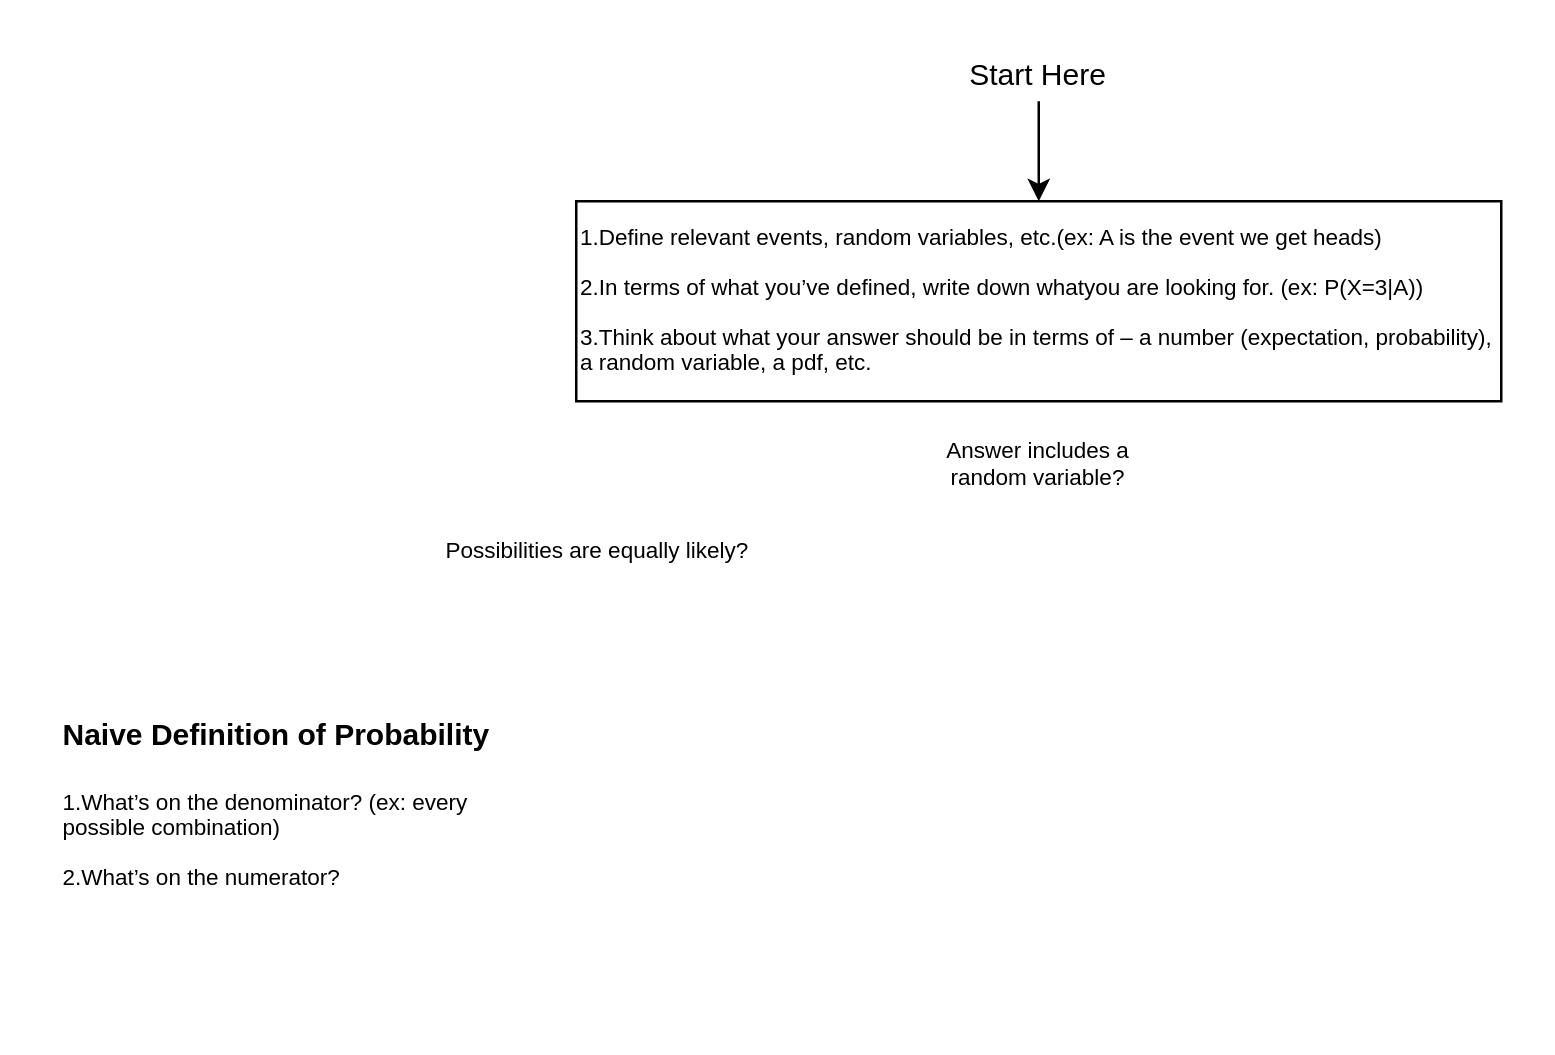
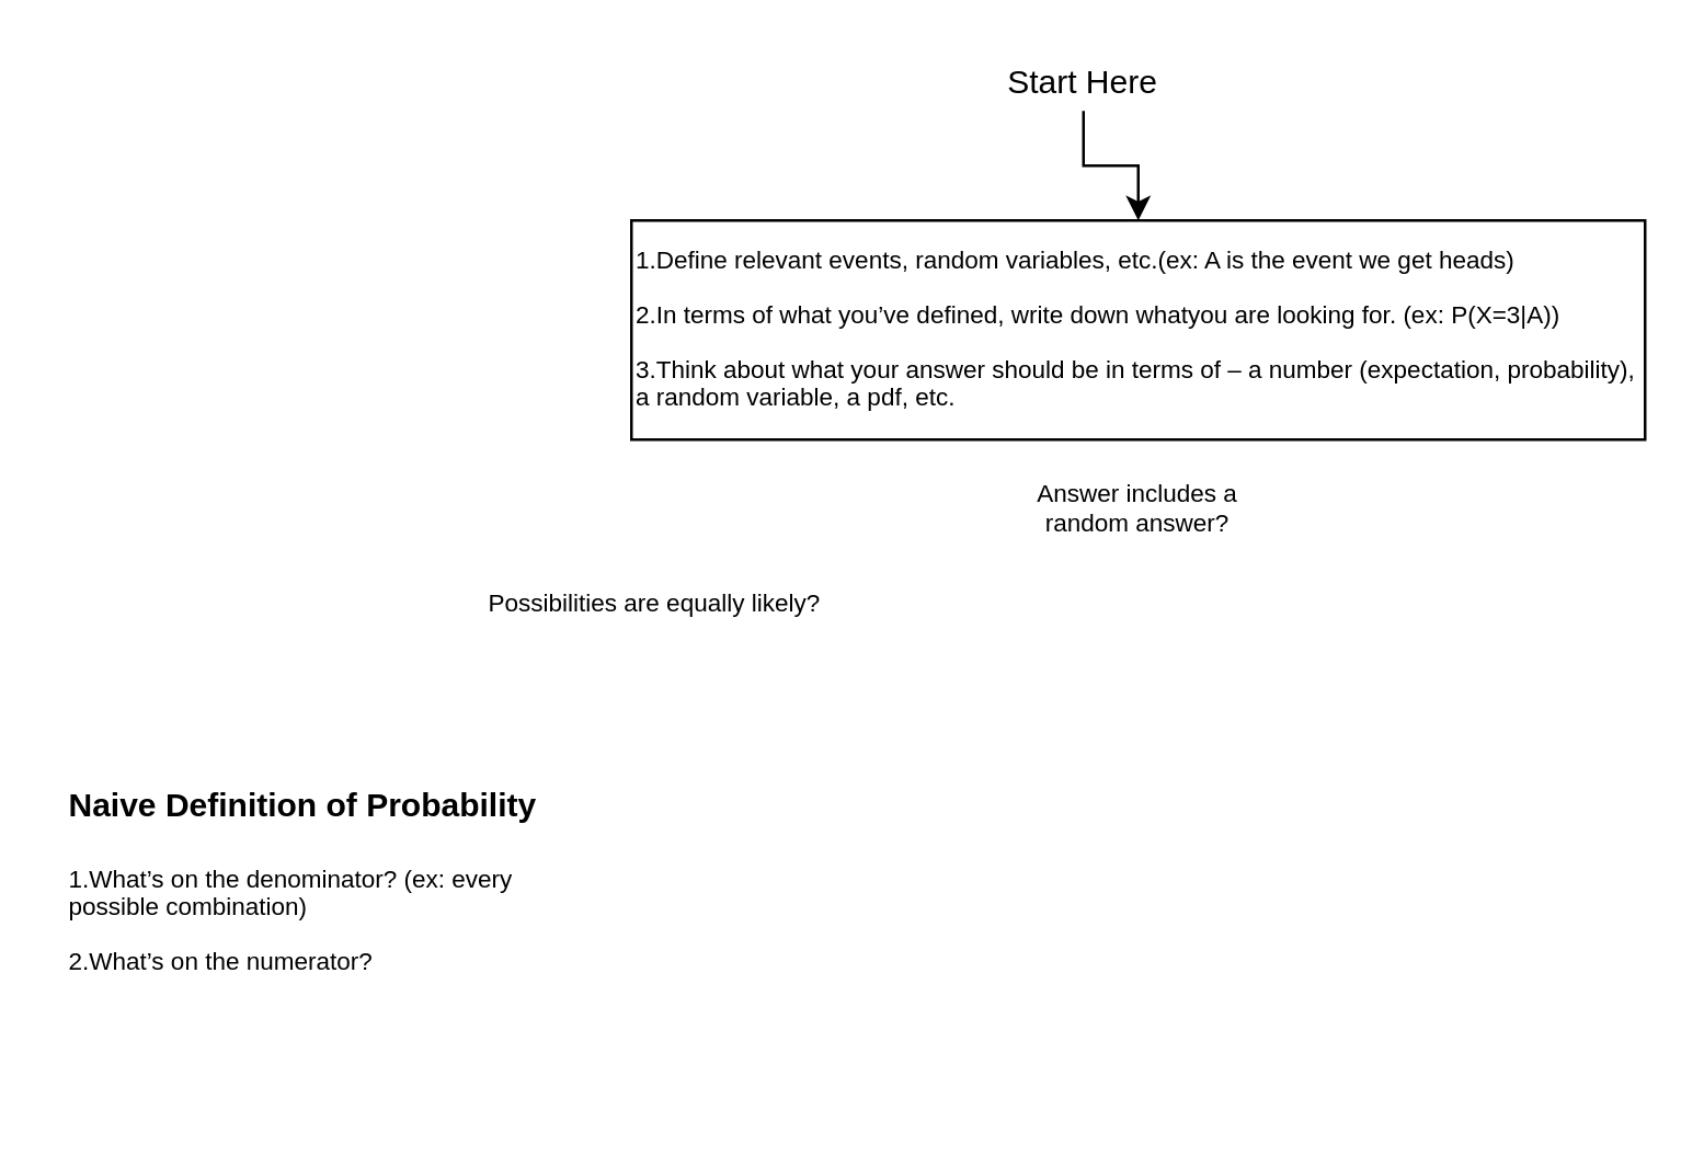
  <mxCell id="0" />
  <mxCell id="1" parent="0" />
  <mxCell id="2" value="&lt;p style=&quot;font-size: 9px&quot;&gt;1.Define relevant events, random variables, etc.(ex: A is the event we get heads)&lt;/p&gt;&lt;p style=&quot;font-size: 9px&quot;&gt;2.In terms of what you’ve defined, write down whatyou are looking for. (ex: P(X=3|A))&lt;/p&gt;&lt;p style=&quot;font-size: 9px&quot;&gt;3.Think about what your answer should be in terms of – a number (expectation, probability), a random variable, a pdf, etc.&lt;/p&gt;" style="rounded=0;whiteSpace=wrap;html=1;fontSize=9;align=left;verticalAlign=middle;" vertex="1" parent="1"><mxGeometry x="230" y="80" width="370" height="80" as="geometry" /></mxCell>
  <mxCell id="3" value="" style="edgeStyle=orthogonalEdgeStyle;rounded=0;orthogonalLoop=1;jettySize=auto;html=1;fontSize=9;" edge="1" parent="1" source="4" target="2"><mxGeometry relative="1" as="geometry" /></mxCell>
- <mxCell id="4" value="Start Here" style="text;html=1;strokeColor=none;fillColor=none;align=center;verticalAlign=middle;whiteSpace=wrap;rounded=0;" vertex="1" parent="1"><mxGeometry x="375" y="20" width="80" height="20" as="geometry" /></mxCell>
- <mxCell id="5" value="Answer includes a random variable?" style="text;html=1;strokeColor=none;fillColor=none;align=center;verticalAlign=middle;whiteSpace=wrap;rounded=0;fontSize=9;" vertex="1" parent="1"><mxGeometry x="370" y="170" width="90" height="30" as="geometry" /></mxCell>
+ <mxCell id="4" value="Start Here" style="text;html=1;strokeColor=none;fillColor=none;align=center;verticalAlign=middle;whiteSpace=wrap;rounded=0;" vertex="1" parent="1"><mxGeometry x="355" y="20" width="80" height="20" as="geometry" /></mxCell>
+ <mxCell id="5" value="Answer includes a random answer?" style="text;html=1;strokeColor=none;fillColor=none;align=center;verticalAlign=middle;whiteSpace=wrap;rounded=0;fontSize=9;" vertex="1" parent="1"><mxGeometry x="370" y="170" width="90" height="30" as="geometry" /></mxCell>
  <mxCell id="6" value="Possibilities are equally likely?&amp;nbsp;" style="text;html=1;strokeColor=none;fillColor=none;align=center;verticalAlign=middle;whiteSpace=wrap;rounded=0;fontSize=9;" vertex="1" parent="1"><mxGeometry x="165" y="205" width="150" height="30" as="geometry" /></mxCell>
  <mxCell id="7" value="&lt;h1&gt;&lt;font style=&quot;font-size: 12px&quot;&gt;Naive Definition of Probability&lt;/font&gt;&lt;/h1&gt;&lt;p&gt;1.What’s on the denominator? (ex: every possible combination)&lt;/p&gt;&lt;p&gt;2.What’s on the numerator?&lt;/p&gt;" style="text;html=1;strokeColor=none;fillColor=none;spacing=5;spacingTop=-20;whiteSpace=wrap;overflow=hidden;rounded=0;fontSize=9;align=left;" vertex="1" parent="1"><mxGeometry x="20" y="280" width="190" height="120" as="geometry" /></mxCell>
